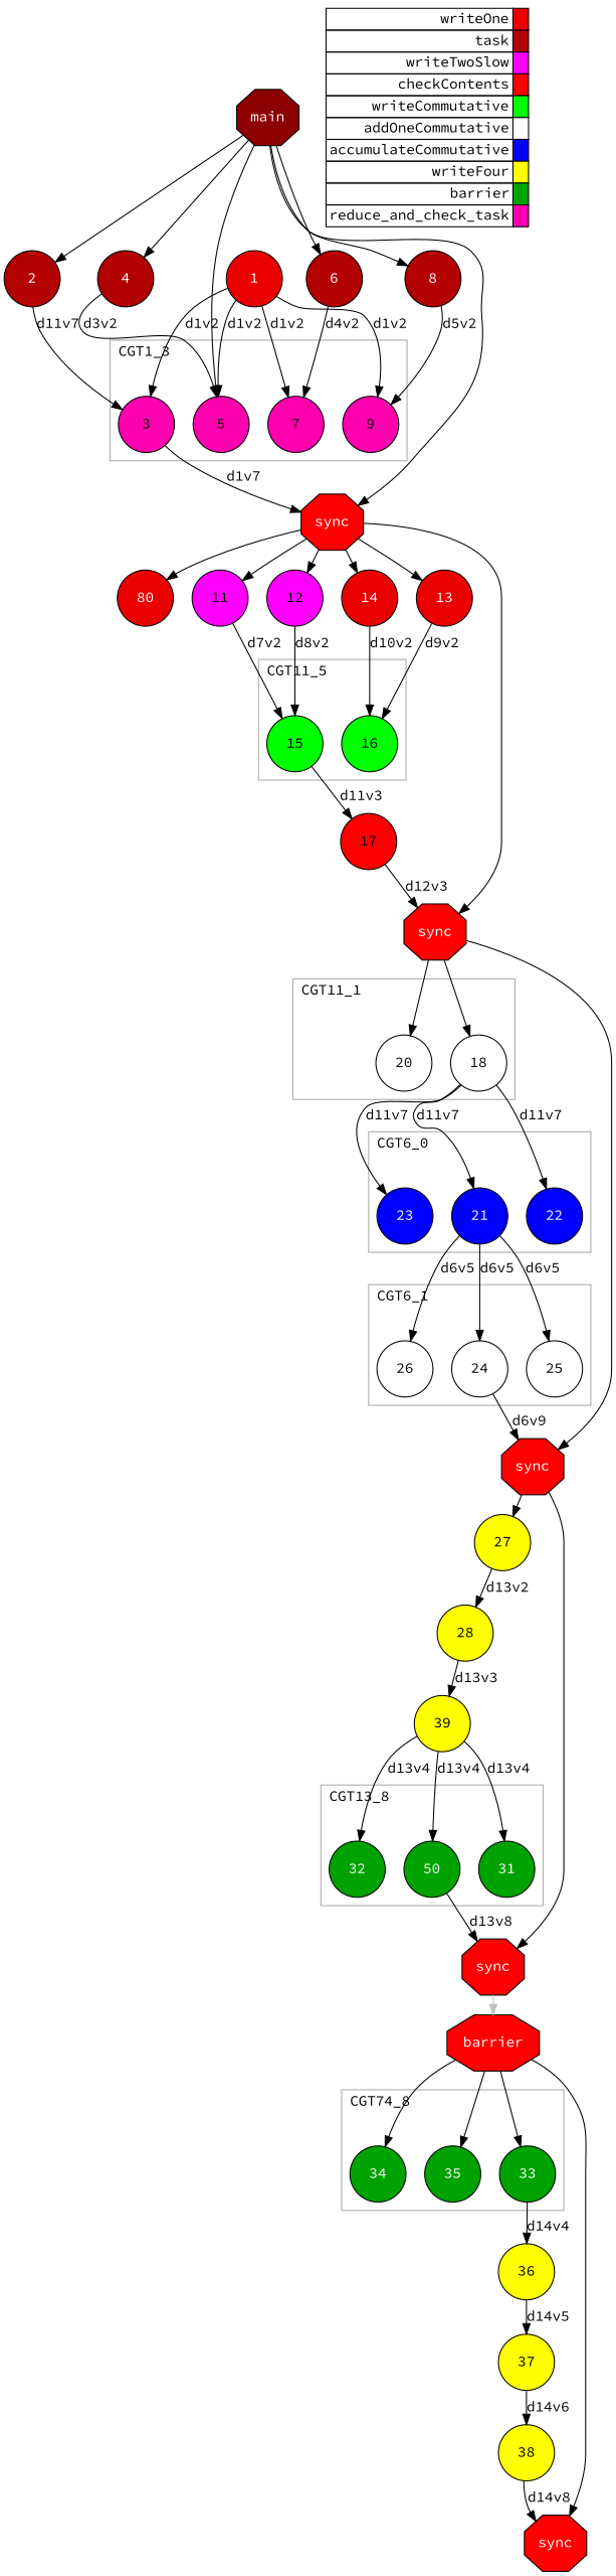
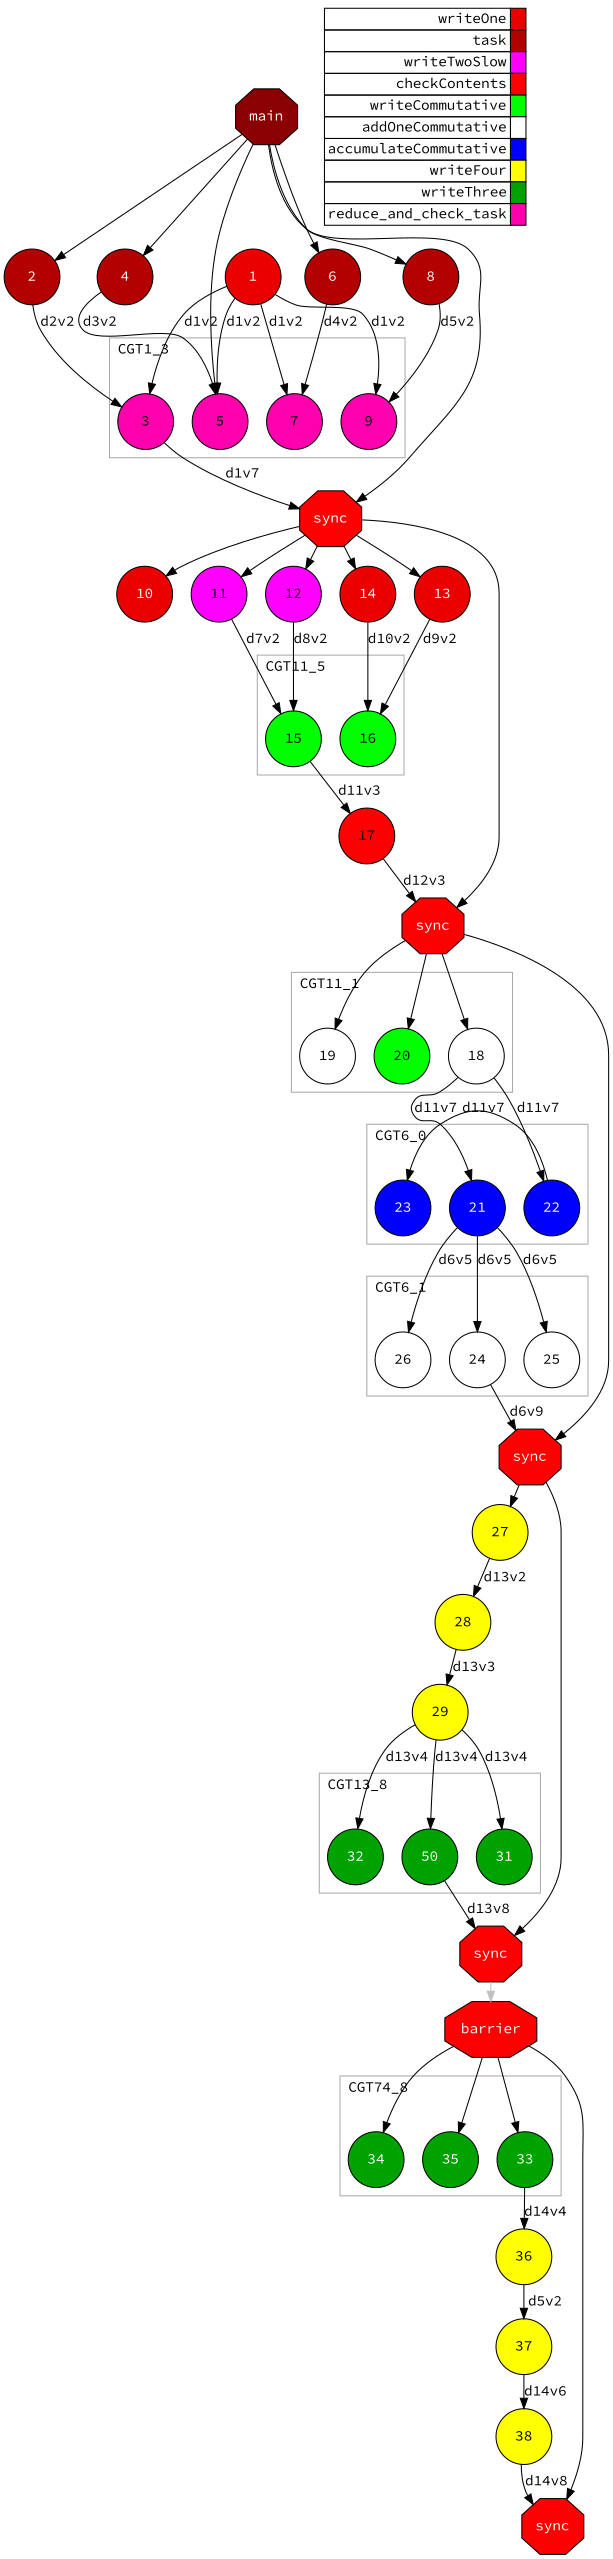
  digraph {
    compound=true
    fontname="Source Code Pro"
    labeljust=l
    newrank=true
    rankdir=TB
    node [fillcolor="#ff0000" fontcolor="#000000" fontname="Source Code Pro" shape=circle style=filled]
    edge [fontname="Source Code Pro"]
    3 [fillcolor="#ff00ae" height=0.75]
    5 [fillcolor="#ff00ae" height=0.75]
    7 [fillcolor="#ff00ae" height=0.75]
    9 [fillcolor="#ff00ae" height=0.75]
    15 [fillcolor="#00ff00" height=0.75]
    16 [fillcolor="#00ff00" height=0.75]
    18 [fillcolor="#ffffff" height=0.75]
-   20 [fillcolor="#ffffff" height=0.75]
+   19 [fillcolor="#ffffff" height=0.75]
+   20 [fillcolor="#00ff00" height=0.75]
    21 [fillcolor="#0000ff" fontcolor="#ffffff" height=0.75]
    22 [fillcolor="#0000ff" fontcolor="#ffffff" height=0.75]
    23 [fillcolor="#0000ff" fontcolor="#ffffff" height=0.75]
    24 [fillcolor="#ffffff" height=0.75]
    25 [fillcolor="#ffffff" height=0.75]
    26 [fillcolor="#ffffff" height=0.75]
    n16 [fillcolor="#00a200" fontcolor="#ffffff" height=0.75 label=50]
    31 [fillcolor="#00a200" fontcolor="#ffffff" height=0.75]
    32 [fillcolor="#00a200" fontcolor="#ffffff" height=0.75]
    33 [fillcolor="#00a200" fontcolor="#ffffff" height=0.75]
    34 [fillcolor="#00a200" fontcolor="#ffffff" height=0.75]
    35 [fillcolor="#00a200" fontcolor="#ffffff" height=0.75]
    n22 [fillcolor="#8B0000" fontcolor="#FFFFFF" height=0.75 label=main shape=octagon]
    1 [fillcolor="#eb0000" fontcolor="#ffffff" height=0.75]
    2 [fillcolor="#b30000" fontcolor="#ffffff" height=0.75]
    4 [fillcolor="#b30000" fontcolor="#ffffff" height=0.75]
    6 [fillcolor="#b30000" fontcolor="#ffffff" height=0.75]
    8 [fillcolor="#b30000" fontcolor="#ffffff" height=0.75]
    n28 [fontcolor="#FFFFFF" height=0.75 label=sync shape=octagon]
-   10 [fillcolor="#eb0000" fontcolor="#ffffff" height=0.75 label=80]
+   10 [fillcolor="#eb0000" fontcolor="#ffffff" height=0.75]
    11 [fillcolor="#ff00ff" height=0.75]
    12 [fillcolor="#ff00ff" height=0.75]
    13 [fillcolor="#eb0000" fontcolor="#ffffff" height=0.75]
    14 [fillcolor="#eb0000" fontcolor="#ffffff" height=0.75]
    n34 [fontcolor="#FFFFFF" height=0.75 label=sync shape=octagon]
    17 [height=0.75]
    n36 [fontcolor="#FFFFFF" height=0.75 label=sync shape=octagon]
    27 [fillcolor="#ffff00" height=0.75]
    n38 [fontcolor="#FFFFFF" height=0.75 label=sync shape=octagon]
    28 [fillcolor="#ffff00" height=0.75]
-   29 [fillcolor="#ffff00" height=0.75 label=39]
+   29 [fillcolor="#ffff00" height=0.75]
    n41 [fontcolor="#FFFFFF" height=0.75 label=barrier shape=octagon]
    n42 [fontcolor="#FFFFFF" height=0.75 label=sync shape=octagon]
    36 [fillcolor="#ffff00" height=0.75]
    37 [fillcolor="#ffff00" height=0.75]
    38 [fillcolor="#ffff00" height=0.75]
-   n46 [height=0.75 label=<       <table border="0" cellpadding="2" cellspacing="0" cellborder="1"> <tr> <td align="right">writeOne</td> <td bgcolor="#eb0000">&nbsp;</td> </tr> <tr> <td align="right">task</td> <td bgcolor="#b30000">&nbsp;</td> </tr> <tr> <td align="right">writeTwoSlow</td> <td bgcolor="#ff00ff">&nbsp;</td> </tr> <tr> <td align="right">checkContents</td> <td bgcolor="#ff0000">&nbsp;</td> </tr> <tr> <td align="right">writeCommutative</td> <td bgcolor="#00ff00">&nbsp;</td> </tr> <tr> <td align="right">addOneCommutative</td> <td bgcolor="#ffffff">&nbsp;</td> </tr> <tr> <td align="right">accumulateCommutative</td> <td bgcolor="#0000ff">&nbsp;</td> </tr> <tr> <td align="right">writeFour</td> <td bgcolor="#ffff00">&nbsp;</td> </tr> <tr> <td align="right">barrier</td> <td bgcolor="#00a200">&nbsp;</td> </tr> <tr> <td align="right">reduce_and_check_task</td> <td bgcolor="#ff00ae">&nbsp;</td> </tr>       </table>     > shape=plaintext fillcolor="" fontcolor="" style=""]
+   n46 [height=0.75 label=<       <table border="0" cellpadding="2" cellspacing="0" cellborder="1"> <tr> <td align="right">writeOne</td> <td bgcolor="#eb0000">&nbsp;</td> </tr> <tr> <td align="right">task</td> <td bgcolor="#b30000">&nbsp;</td> </tr> <tr> <td align="right">writeTwoSlow</td> <td bgcolor="#ff00ff">&nbsp;</td> </tr> <tr> <td align="right">checkContents</td> <td bgcolor="#ff0000">&nbsp;</td> </tr> <tr> <td align="right">writeCommutative</td> <td bgcolor="#00ff00">&nbsp;</td> </tr> <tr> <td align="right">addOneCommutative</td> <td bgcolor="#ffffff">&nbsp;</td> </tr> <tr> <td align="right">accumulateCommutative</td> <td bgcolor="#0000ff">&nbsp;</td> </tr> <tr> <td align="right">writeFour</td> <td bgcolor="#ffff00">&nbsp;</td> </tr> <tr> <td align="right">writeThree</td> <td bgcolor="#00a200">&nbsp;</td> </tr> <tr> <td align="right">reduce_and_check_task</td> <td bgcolor="#ff00ae">&nbsp;</td> </tr>       </table>     > shape=plaintext fillcolor="" fontcolor="" style=""]
    subgraph sub_1 {
      ranksep=0.20
      n22
      1
      2
      4
      6
      8
      n28
      10
      11
      12
      13
      14
      n34
      17
      n36
      27
      n38
      28
      29
      n41
      n42
      36
      37
      38
      subgraph cluster_2 {
        color="#A9A9A9"
        label=CGT1_3
        rank=same
        ranksep=0.20
        shape=rect
        3
        5
        7
        9
      }
      subgraph cluster_3 {
        color="#A9A9A9"
        label=CGT11_5
        rank=same
        ranksep=0.20
        shape=rect
        15
        16
      }
      subgraph cluster_4 {
        color="#A9A9A9"
        label=CGT11_1
        rank=same
        ranksep=0.20
        shape=rect
        18
+       19
        20
      }
      subgraph cluster_5 {
        color="#A9A9A9"
        label=CGT6_0
        rank=same
        ranksep=0.20
        shape=rect
        21
        22
        23
      }
      subgraph cluster_6 {
        color="#A9A9A9"
        label=CGT6_1
        rank=same
        ranksep=0.20
        shape=rect
        24
        25
        26
      }
      subgraph cluster_7 {
        color="#A9A9A9"
        label=CGT13_8
        rank=same
        ranksep=0.20
        shape=rect
        n16
        31
        32
      }
      subgraph cluster_8 {
        color="#A9A9A9"
        label=CGT74_8
        rank=same
        ranksep=0.20
        shape=rect
        33
        34
        35
      }
    }
    subgraph sub_9 {
      label=Legend
      rank=sink
      ranksep=0.20
      n46
    }
    3 -> n28 [label=d1v7]
    15 -> 17 [label=d11v3]
    18 -> 21 [label=d11v7]
    18 -> 22 [label=d11v7]
-   18 -> 23 [label=d11v7]
+   22 -> 23 [label=d11v7]
    21 -> 24 [label=d6v5]
    21 -> 25 [label=d6v5]
    21 -> 26 [label=d6v5]
    24 -> n36 [label=d6v9]
    n16 -> n38 [label=d13v8]
    33 -> 36 [label=d14v4]
    n22 -> 5
    n22 -> 2
    n22 -> 4
    n22 -> 6
    n22 -> 8
    n22 -> n28
    1 -> 3 [label=d1v2]
    1 -> 5 [label=d1v2]
    1 -> 7 [label=d1v2]
    1 -> 9 [label=d1v2]
-   2 -> 3 [label=d11v7]
+   2 -> 3 [label=d2v2]
    4 -> 5 [label=d3v2]
    6 -> 7 [label=d4v2]
    8 -> 9 [label=d5v2]
    n28 -> 10
    n28 -> 11
    n28 -> 12
    n28 -> 13
    n28 -> 14
    n28 -> n34
    11 -> 15 [label=d7v2]
    12 -> 15 [label=d8v2]
    13 -> 16 [label=d9v2]
    14 -> 16 [label=d10v2]
    n34 -> 18
+   n34 -> 19
    n34 -> 20
    n34 -> n36
    17 -> n34 [label=d12v3]
    n36 -> 27
    n36 -> n38
    27 -> 28 [label=d13v2]
    n38 -> n41 [color=grey]
    28 -> 29 [label=d13v3]
    29 -> n16 [label=d13v4]
    29 -> 31 [label=d13v4]
    29 -> 32 [label=d13v4]
    n41 -> 33
    n41 -> 34
    n41 -> 35
    n41 -> n42
-   36 -> 37 [label=d14v5]
+   36 -> 37 [label=d5v2]
    37 -> 38 [label=d14v6]
    38 -> n42 [label=d14v8]
  }
